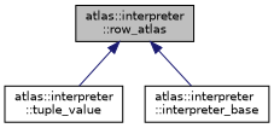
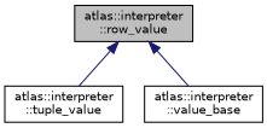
  digraph {
    node [color=black fillcolor=white fontname=Helvetica fontsize=10 shape=record style=filled]
    edge [color=midnightblue dir=back fontname=Helvetica fontsize=10 labelfontname=Helvetica labelfontsize=10 style=solid]
-   n1 [fillcolor=grey75 fontcolor=black height=0.2 label="atlas::interpreter\l::row_atlas" width=0.4]
+   n1 [fillcolor=grey75 fontcolor=black height=0.2 label="atlas::interpreter\l::row_value" width=0.4]
    n2 [height=0.2 label="atlas::interpreter\l::tuple_value" width=0.4]
-   n3 [height=0.2 label="atlas::interpreter\l::interpreter_base" width=0.4]
+   n3 [height=0.2 label="atlas::interpreter\l::value_base" width=0.4]
    n1 -> n2
    n1 -> n3
  }
